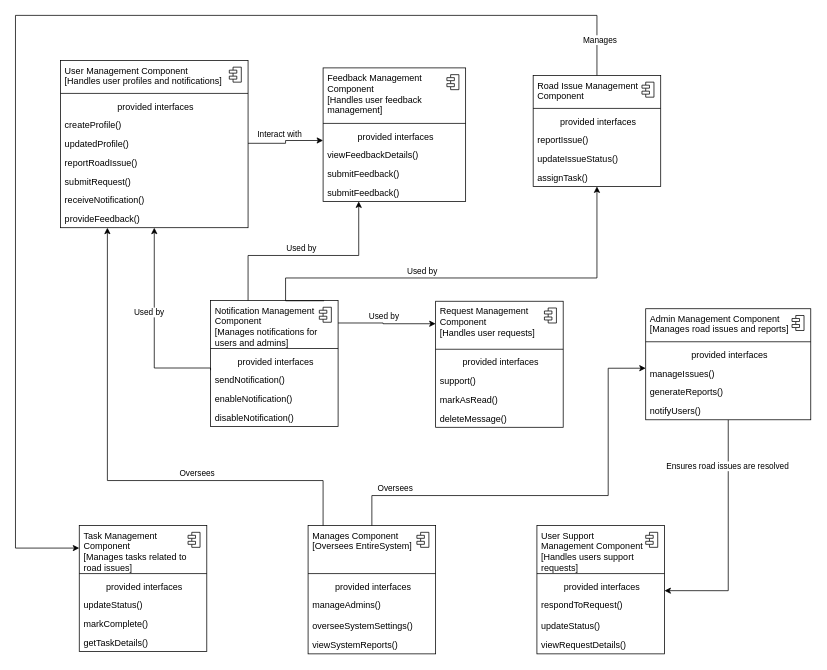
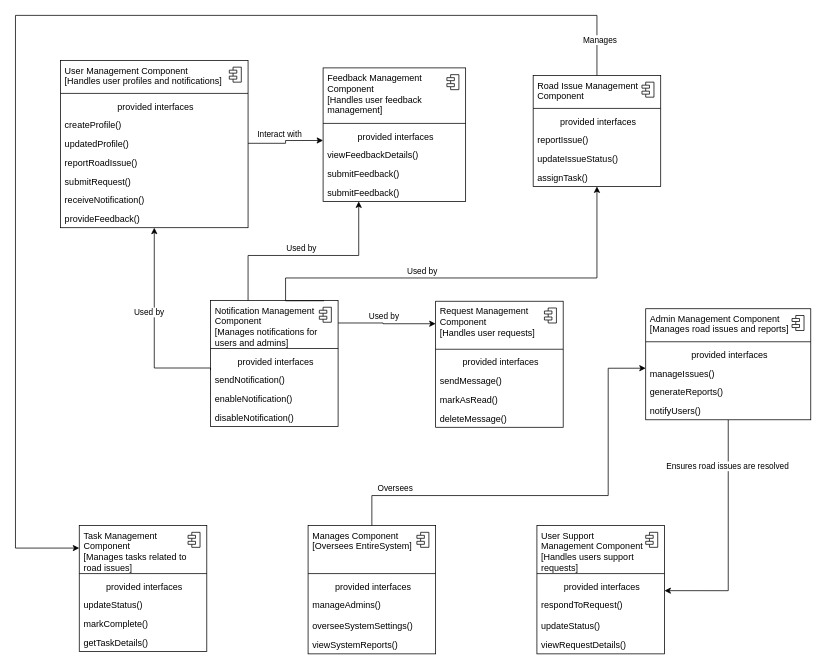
  <mxCell id="0" />
  <mxCell id="1" parent="0" />
  <mxCell id="2" value="" style="fontStyle=1;align=center;verticalAlign=top;childLayout=stackLayout;horizontal=1;horizontalStack=0;resizeParent=1;resizeParentMax=0;resizeLast=0;marginBottom=0;" vertex="1" parent="1"><mxGeometry x="80" y="80" width="250" height="223" as="geometry" /></mxCell>
  <mxCell id="3" value="User Management Component&lt;div&gt;[Handles user profiles and notifications]&lt;/div&gt;" style="html=1;align=left;spacingLeft=4;verticalAlign=top;strokeColor=none;fillColor=none;whiteSpace=wrap;" vertex="1" parent="2"><mxGeometry width="250" height="40" as="geometry" /></mxCell>
  <mxCell id="4" value="" style="shape=module;jettyWidth=10;jettyHeight=4;" vertex="1" parent="3"><mxGeometry x="1" width="16" height="20" relative="1" as="geometry"><mxPoint x="-25" y="9" as="offset" /></mxGeometry></mxCell>
  <mxCell id="5" value="" style="line;strokeWidth=1;fillColor=none;align=left;verticalAlign=middle;spacingTop=-1;spacingLeft=3;spacingRight=3;rotatable=0;labelPosition=right;points=[];portConstraint=eastwest;" vertex="1" parent="2"><mxGeometry y="40" width="250" height="8" as="geometry" /></mxCell>
  <mxCell id="6" value="provided interfaces" style="html=1;align=center;spacingLeft=4;verticalAlign=top;strokeColor=none;fillColor=none;whiteSpace=wrap;" vertex="1" parent="2"><mxGeometry y="48" width="250" height="25" as="geometry" /></mxCell>
  <mxCell id="7" value="createProfile()" style="html=1;align=left;spacingLeft=4;verticalAlign=top;strokeColor=none;fillColor=none;whiteSpace=wrap;" vertex="1" parent="2"><mxGeometry y="73" width="250" height="25" as="geometry" /></mxCell>
  <mxCell id="8" value="updatedProfile()" style="html=1;align=left;spacingLeft=4;verticalAlign=top;strokeColor=none;fillColor=none;whiteSpace=wrap;" vertex="1" parent="2"><mxGeometry y="98" width="250" height="25" as="geometry" /></mxCell>
  <mxCell id="9" value="reportRoadIssue()" style="html=1;align=left;spacingLeft=4;verticalAlign=top;strokeColor=none;fillColor=none;whiteSpace=wrap;" vertex="1" parent="2"><mxGeometry y="123" width="250" height="25" as="geometry" /></mxCell>
  <mxCell id="10" value="submitRequest()" style="html=1;align=left;spacingLeft=4;verticalAlign=top;strokeColor=none;fillColor=none;whiteSpace=wrap;" vertex="1" parent="2"><mxGeometry y="148" width="250" height="25" as="geometry" /></mxCell>
  <mxCell id="11" value="receiveNotification()" style="html=1;align=left;spacingLeft=4;verticalAlign=top;strokeColor=none;fillColor=none;whiteSpace=wrap;" vertex="1" parent="2"><mxGeometry y="173" width="250" height="25" as="geometry" /></mxCell>
  <mxCell id="12" value="provideFeedback()" style="html=1;align=left;spacingLeft=4;verticalAlign=top;strokeColor=none;fillColor=none;whiteSpace=wrap;" vertex="1" parent="2"><mxGeometry y="198" width="250" height="25" as="geometry" /></mxCell>
  <mxCell id="13" value="" style="fontStyle=1;align=center;verticalAlign=top;childLayout=stackLayout;horizontal=1;horizontalStack=0;resizeParent=1;resizeParentMax=0;resizeLast=0;marginBottom=0;" vertex="1" parent="1"><mxGeometry x="430" y="90" width="190" height="178" as="geometry" /></mxCell>
  <mxCell id="14" value="Feedback Management Component&lt;div&gt;[Handles user feedback management]&lt;/div&gt;" style="html=1;align=left;spacingLeft=4;verticalAlign=top;strokeColor=none;fillColor=none;whiteSpace=wrap;" vertex="1" parent="13"><mxGeometry width="190" height="70" as="geometry" /></mxCell>
  <mxCell id="15" value="" style="shape=module;jettyWidth=10;jettyHeight=4;" vertex="1" parent="14"><mxGeometry x="1" width="16" height="20" relative="1" as="geometry"><mxPoint x="-25" y="9" as="offset" /></mxGeometry></mxCell>
  <mxCell id="16" value="" style="line;strokeWidth=1;fillColor=none;align=left;verticalAlign=middle;spacingTop=-1;spacingLeft=3;spacingRight=3;rotatable=0;labelPosition=right;points=[];portConstraint=eastwest;" vertex="1" parent="13"><mxGeometry y="70" width="190" height="8" as="geometry" /></mxCell>
  <mxCell id="17" value="provided interfaces" style="html=1;align=center;spacingLeft=4;verticalAlign=top;strokeColor=none;fillColor=none;whiteSpace=wrap;" vertex="1" parent="13"><mxGeometry y="78" width="190" height="25" as="geometry" /></mxCell>
  <mxCell id="18" value="viewFeedbackDetails()" style="html=1;align=left;spacingLeft=4;verticalAlign=top;strokeColor=none;fillColor=none;whiteSpace=wrap;" vertex="1" parent="13"><mxGeometry y="103" width="190" height="25" as="geometry" /></mxCell>
  <mxCell id="19" value="submitFeedback()" style="html=1;align=left;spacingLeft=4;verticalAlign=top;strokeColor=none;fillColor=none;whiteSpace=wrap;" vertex="1" parent="13"><mxGeometry y="128" width="190" height="25" as="geometry" /></mxCell>
  <mxCell id="20" value="submitFeedback()" style="html=1;align=left;spacingLeft=4;verticalAlign=top;strokeColor=none;fillColor=none;whiteSpace=wrap;" vertex="1" parent="13"><mxGeometry y="153" width="190" height="25" as="geometry" /></mxCell>
  <mxCell id="21" value="" style="fontStyle=1;align=center;verticalAlign=top;childLayout=stackLayout;horizontal=1;horizontalStack=0;resizeParent=1;resizeParentMax=0;resizeLast=0;marginBottom=0;" vertex="1" parent="1"><mxGeometry x="710" y="100" width="170" height="148" as="geometry" /></mxCell>
  <mxCell id="22" value="Road Issue Management&lt;br&gt;Component" style="html=1;align=left;spacingLeft=4;verticalAlign=top;strokeColor=none;fillColor=none;whiteSpace=wrap;" vertex="1" parent="21"><mxGeometry width="170" height="40" as="geometry" /></mxCell>
  <mxCell id="23" value="" style="shape=module;jettyWidth=10;jettyHeight=4;" vertex="1" parent="22"><mxGeometry x="1" width="16" height="20" relative="1" as="geometry"><mxPoint x="-25" y="9" as="offset" /></mxGeometry></mxCell>
  <mxCell id="24" value="" style="line;strokeWidth=1;fillColor=none;align=left;verticalAlign=middle;spacingTop=-1;spacingLeft=3;spacingRight=3;rotatable=0;labelPosition=right;points=[];portConstraint=eastwest;" vertex="1" parent="21"><mxGeometry y="40" width="170" height="8" as="geometry" /></mxCell>
  <mxCell id="25" value="provided interfaces" style="html=1;align=center;spacingLeft=4;verticalAlign=top;strokeColor=none;fillColor=none;whiteSpace=wrap;" vertex="1" parent="21"><mxGeometry y="48" width="170" height="25" as="geometry" /></mxCell>
  <mxCell id="26" value="reportIssue()" style="html=1;align=left;spacingLeft=4;verticalAlign=top;strokeColor=none;fillColor=none;whiteSpace=wrap;" vertex="1" parent="21"><mxGeometry y="73" width="170" height="25" as="geometry" /></mxCell>
  <mxCell id="27" value="updateIssueStatus()" style="html=1;align=left;spacingLeft=4;verticalAlign=top;strokeColor=none;fillColor=none;whiteSpace=wrap;" vertex="1" parent="21"><mxGeometry y="98" width="170" height="25" as="geometry" /></mxCell>
  <mxCell id="28" value="assignTask()" style="html=1;align=left;spacingLeft=4;verticalAlign=top;strokeColor=none;fillColor=none;whiteSpace=wrap;" vertex="1" parent="21"><mxGeometry y="123" width="170" height="25" as="geometry" /></mxCell>
  <mxCell id="29" value="" style="fontStyle=1;align=center;verticalAlign=top;childLayout=stackLayout;horizontal=1;horizontalStack=0;resizeParent=1;resizeParentMax=0;resizeLast=0;marginBottom=0;" vertex="1" parent="1"><mxGeometry x="280" y="400" width="170" height="168" as="geometry" /></mxCell>
  <mxCell id="30" value="Notification&amp;nbsp;Management Component&lt;br&gt;[Manages notifications for&lt;br&gt;users and admins]" style="html=1;align=left;spacingLeft=4;verticalAlign=top;strokeColor=none;fillColor=none;whiteSpace=wrap;" vertex="1" parent="29"><mxGeometry width="170" height="60" as="geometry" /></mxCell>
  <mxCell id="31" value="" style="shape=module;jettyWidth=10;jettyHeight=4;" vertex="1" parent="30"><mxGeometry x="1" width="16" height="20" relative="1" as="geometry"><mxPoint x="-25" y="9" as="offset" /></mxGeometry></mxCell>
  <mxCell id="32" value="" style="line;strokeWidth=1;fillColor=none;align=left;verticalAlign=middle;spacingTop=-1;spacingLeft=3;spacingRight=3;rotatable=0;labelPosition=right;points=[];portConstraint=eastwest;" vertex="1" parent="29"><mxGeometry y="60" width="170" height="8" as="geometry" /></mxCell>
  <mxCell id="33" value="provided interfaces" style="html=1;align=center;spacingLeft=4;verticalAlign=top;strokeColor=none;fillColor=none;whiteSpace=wrap;" vertex="1" parent="29"><mxGeometry y="68" width="170" height="25" as="geometry" /></mxCell>
  <mxCell id="34" value="sendNotification()" style="html=1;align=left;spacingLeft=4;verticalAlign=top;strokeColor=none;fillColor=none;whiteSpace=wrap;" vertex="1" parent="29"><mxGeometry y="93" width="170" height="25" as="geometry" /></mxCell>
  <mxCell id="35" value="enableNotification()" style="html=1;align=left;spacingLeft=4;verticalAlign=top;strokeColor=none;fillColor=none;whiteSpace=wrap;" vertex="1" parent="29"><mxGeometry y="118" width="170" height="25" as="geometry" /></mxCell>
  <mxCell id="36" value="disableNotification()" style="html=1;align=left;spacingLeft=4;verticalAlign=top;strokeColor=none;fillColor=none;whiteSpace=wrap;" vertex="1" parent="29"><mxGeometry y="143" width="170" height="25" as="geometry" /></mxCell>
  <mxCell id="37" value="" style="fontStyle=1;align=center;verticalAlign=top;childLayout=stackLayout;horizontal=1;horizontalStack=0;resizeParent=1;resizeParentMax=0;resizeLast=0;marginBottom=0;" vertex="1" parent="1"><mxGeometry x="580" y="401" width="170" height="168" as="geometry" /></mxCell>
  <mxCell id="38" value="Request Management&lt;br&gt;Component&lt;br&gt;[Handles user requests]" style="html=1;align=left;spacingLeft=4;verticalAlign=top;strokeColor=none;fillColor=none;whiteSpace=wrap;" vertex="1" parent="37"><mxGeometry width="170" height="60" as="geometry" /></mxCell>
  <mxCell id="39" value="" style="shape=module;jettyWidth=10;jettyHeight=4;" vertex="1" parent="38"><mxGeometry x="1" width="16" height="20" relative="1" as="geometry"><mxPoint x="-25" y="9" as="offset" /></mxGeometry></mxCell>
  <mxCell id="40" value="" style="line;strokeWidth=1;fillColor=none;align=left;verticalAlign=middle;spacingTop=-1;spacingLeft=3;spacingRight=3;rotatable=0;labelPosition=right;points=[];portConstraint=eastwest;" vertex="1" parent="37"><mxGeometry y="60" width="170" height="8" as="geometry" /></mxCell>
  <mxCell id="41" value="provided interfaces" style="html=1;align=center;spacingLeft=4;verticalAlign=top;strokeColor=none;fillColor=none;whiteSpace=wrap;" vertex="1" parent="37"><mxGeometry y="68" width="170" height="25" as="geometry" /></mxCell>
- <mxCell id="42" value="support()" style="html=1;align=left;spacingLeft=4;verticalAlign=top;strokeColor=none;fillColor=none;whiteSpace=wrap;" vertex="1" parent="37"><mxGeometry y="93" width="170" height="25" as="geometry" /></mxCell>
+ <mxCell id="42" value="sendMessage()" style="html=1;align=left;spacingLeft=4;verticalAlign=top;strokeColor=none;fillColor=none;whiteSpace=wrap;" vertex="1" parent="37"><mxGeometry y="93" width="170" height="25" as="geometry" /></mxCell>
  <mxCell id="43" value="markAsRead()" style="html=1;align=left;spacingLeft=4;verticalAlign=top;strokeColor=none;fillColor=none;whiteSpace=wrap;" vertex="1" parent="37"><mxGeometry y="118" width="170" height="25" as="geometry" /></mxCell>
  <mxCell id="44" value="deleteMessage()" style="html=1;align=left;spacingLeft=4;verticalAlign=top;strokeColor=none;fillColor=none;whiteSpace=wrap;" vertex="1" parent="37"><mxGeometry y="143" width="170" height="25" as="geometry" /></mxCell>
  <mxCell id="45" style="edgeStyle=orthogonalEdgeStyle;rounded=0;orthogonalLoop=1;jettySize=auto;html=1;entryX=1;entryY=0.75;entryDx=0;entryDy=0;" edge="1" parent="1" source="47" target="75"><mxGeometry relative="1" as="geometry" /></mxCell>
  <mxCell id="46" value="Ensures road issues are resolved" style="edgeLabel;html=1;align=center;verticalAlign=middle;resizable=0;points=[];" vertex="1" connectable="0" parent="45"><mxGeometry x="-0.61" y="-2" relative="1" as="geometry"><mxPoint as="offset" /></mxGeometry></mxCell>
  <mxCell id="47" value="" style="fontStyle=1;align=center;verticalAlign=top;childLayout=stackLayout;horizontal=1;horizontalStack=0;resizeParent=1;resizeParentMax=0;resizeLast=0;marginBottom=0;" vertex="1" parent="1"><mxGeometry x="860" y="411" width="220" height="148" as="geometry" /></mxCell>
  <mxCell id="48" value="Admin Management Component&lt;br&gt;[Manages road issues and reports]" style="html=1;align=left;spacingLeft=4;verticalAlign=top;strokeColor=none;fillColor=none;whiteSpace=wrap;" vertex="1" parent="47"><mxGeometry width="220" height="40" as="geometry" /></mxCell>
  <mxCell id="49" value="" style="shape=module;jettyWidth=10;jettyHeight=4;" vertex="1" parent="48"><mxGeometry x="1" width="16" height="20" relative="1" as="geometry"><mxPoint x="-25" y="9" as="offset" /></mxGeometry></mxCell>
  <mxCell id="50" value="" style="line;strokeWidth=1;fillColor=none;align=left;verticalAlign=middle;spacingTop=-1;spacingLeft=3;spacingRight=3;rotatable=0;labelPosition=right;points=[];portConstraint=eastwest;" vertex="1" parent="47"><mxGeometry y="40" width="220" height="8" as="geometry" /></mxCell>
  <mxCell id="51" value="provided interfaces" style="html=1;align=center;spacingLeft=4;verticalAlign=top;strokeColor=none;fillColor=none;whiteSpace=wrap;" vertex="1" parent="47"><mxGeometry y="48" width="220" height="25" as="geometry" /></mxCell>
  <mxCell id="52" value="manageIssues()" style="html=1;align=left;spacingLeft=4;verticalAlign=top;strokeColor=none;fillColor=none;whiteSpace=wrap;" vertex="1" parent="47"><mxGeometry y="73" width="220" height="25" as="geometry" /></mxCell>
  <mxCell id="53" value="generateReports()" style="html=1;align=left;spacingLeft=4;verticalAlign=top;strokeColor=none;fillColor=none;whiteSpace=wrap;" vertex="1" parent="47"><mxGeometry y="98" width="220" height="25" as="geometry" /></mxCell>
  <mxCell id="54" value="notifyUsers()" style="html=1;align=left;spacingLeft=4;verticalAlign=top;strokeColor=none;fillColor=none;whiteSpace=wrap;" vertex="1" parent="47"><mxGeometry y="123" width="220" height="25" as="geometry" /></mxCell>
  <mxCell id="55" value="" style="fontStyle=1;align=center;verticalAlign=top;childLayout=stackLayout;horizontal=1;horizontalStack=0;resizeParent=1;resizeParentMax=0;resizeLast=0;marginBottom=0;" vertex="1" parent="1"><mxGeometry x="105" y="700" width="170" height="168" as="geometry" /></mxCell>
  <mxCell id="56" value="Task Management&amp;nbsp;&lt;br&gt;Component&lt;br&gt;[Manages tasks related to road issues]" style="html=1;align=left;spacingLeft=4;verticalAlign=top;strokeColor=none;fillColor=none;whiteSpace=wrap;" vertex="1" parent="55"><mxGeometry width="170" height="60" as="geometry" /></mxCell>
  <mxCell id="57" value="" style="shape=module;jettyWidth=10;jettyHeight=4;" vertex="1" parent="56"><mxGeometry x="1" width="16" height="20" relative="1" as="geometry"><mxPoint x="-25" y="9" as="offset" /></mxGeometry></mxCell>
  <mxCell id="58" value="" style="line;strokeWidth=1;fillColor=none;align=left;verticalAlign=middle;spacingTop=-1;spacingLeft=3;spacingRight=3;rotatable=0;labelPosition=right;points=[];portConstraint=eastwest;" vertex="1" parent="55"><mxGeometry y="60" width="170" height="8" as="geometry" /></mxCell>
  <mxCell id="59" value="provided interfaces" style="html=1;align=center;spacingLeft=4;verticalAlign=top;strokeColor=none;fillColor=none;whiteSpace=wrap;" vertex="1" parent="55"><mxGeometry y="68" width="170" height="25" as="geometry" /></mxCell>
  <mxCell id="60" value="updateStatus()" style="html=1;align=left;spacingLeft=4;verticalAlign=top;strokeColor=none;fillColor=none;whiteSpace=wrap;" vertex="1" parent="55"><mxGeometry y="93" width="170" height="25" as="geometry" /></mxCell>
  <mxCell id="61" value="markComplete()" style="html=1;align=left;spacingLeft=4;verticalAlign=top;strokeColor=none;fillColor=none;whiteSpace=wrap;" vertex="1" parent="55"><mxGeometry y="118" width="170" height="25" as="geometry" /></mxCell>
  <mxCell id="62" value="getTaskDetails()" style="html=1;align=left;spacingLeft=4;verticalAlign=top;strokeColor=none;fillColor=none;whiteSpace=wrap;" vertex="1" parent="55"><mxGeometry y="143" width="170" height="25" as="geometry" /></mxCell>
  <mxCell id="63" value="" style="fontStyle=1;align=center;verticalAlign=top;childLayout=stackLayout;horizontal=1;horizontalStack=0;resizeParent=1;resizeParentMax=0;resizeLast=0;marginBottom=0;" vertex="1" parent="1"><mxGeometry x="410" y="700" width="170" height="171" as="geometry" /></mxCell>
  <mxCell id="64" value="Manages Component &lt;br&gt;[Oversees EntireSystem]" style="html=1;align=left;spacingLeft=4;verticalAlign=top;strokeColor=none;fillColor=none;whiteSpace=wrap;" vertex="1" parent="63"><mxGeometry width="170" height="60" as="geometry" /></mxCell>
  <mxCell id="65" value="" style="shape=module;jettyWidth=10;jettyHeight=4;" vertex="1" parent="64"><mxGeometry x="1" width="16" height="20" relative="1" as="geometry"><mxPoint x="-25" y="9" as="offset" /></mxGeometry></mxCell>
  <mxCell id="66" value="" style="line;strokeWidth=1;fillColor=none;align=left;verticalAlign=middle;spacingTop=-1;spacingLeft=3;spacingRight=3;rotatable=0;labelPosition=right;points=[];portConstraint=eastwest;" vertex="1" parent="63"><mxGeometry y="60" width="170" height="8" as="geometry" /></mxCell>
  <mxCell id="67" value="provided interfaces" style="html=1;align=center;spacingLeft=4;verticalAlign=top;strokeColor=none;fillColor=none;whiteSpace=wrap;" vertex="1" parent="63"><mxGeometry y="68" width="170" height="25" as="geometry" /></mxCell>
  <mxCell id="68" value="manageAdmins()" style="html=1;align=left;spacingLeft=4;verticalAlign=top;strokeColor=none;fillColor=none;whiteSpace=wrap;" vertex="1" parent="63"><mxGeometry y="93" width="170" height="28" as="geometry" /></mxCell>
  <mxCell id="69" value="overseeSystemSettings()" style="html=1;align=left;spacingLeft=4;verticalAlign=top;strokeColor=none;fillColor=none;whiteSpace=wrap;" vertex="1" parent="63"><mxGeometry y="121" width="170" height="25" as="geometry" /></mxCell>
  <mxCell id="70" value="viewSystemReports()" style="html=1;align=left;spacingLeft=4;verticalAlign=top;strokeColor=none;fillColor=none;whiteSpace=wrap;" vertex="1" parent="63"><mxGeometry y="146" width="170" height="25" as="geometry" /></mxCell>
  <mxCell id="71" value="" style="fontStyle=1;align=center;verticalAlign=top;childLayout=stackLayout;horizontal=1;horizontalStack=0;resizeParent=1;resizeParentMax=0;resizeLast=0;marginBottom=0;" vertex="1" parent="1"><mxGeometry x="715" y="700" width="170" height="171" as="geometry" /></mxCell>
  <mxCell id="72" value="User Support&amp;nbsp;&lt;br&gt;Management Component&lt;br&gt;[Handles users support requests]" style="html=1;align=left;spacingLeft=4;verticalAlign=top;strokeColor=none;fillColor=none;whiteSpace=wrap;" vertex="1" parent="71"><mxGeometry width="170" height="60" as="geometry" /></mxCell>
  <mxCell id="73" value="" style="shape=module;jettyWidth=10;jettyHeight=4;" vertex="1" parent="72"><mxGeometry x="1" width="16" height="20" relative="1" as="geometry"><mxPoint x="-25" y="9" as="offset" /></mxGeometry></mxCell>
  <mxCell id="74" value="" style="line;strokeWidth=1;fillColor=none;align=left;verticalAlign=middle;spacingTop=-1;spacingLeft=3;spacingRight=3;rotatable=0;labelPosition=right;points=[];portConstraint=eastwest;" vertex="1" parent="71"><mxGeometry y="60" width="170" height="8" as="geometry" /></mxCell>
  <mxCell id="75" value="provided interfaces" style="html=1;align=center;spacingLeft=4;verticalAlign=top;strokeColor=none;fillColor=none;whiteSpace=wrap;" vertex="1" parent="71"><mxGeometry y="68" width="170" height="25" as="geometry" /></mxCell>
  <mxCell id="76" value="respondToRequest()" style="html=1;align=left;spacingLeft=4;verticalAlign=top;strokeColor=none;fillColor=none;whiteSpace=wrap;" vertex="1" parent="71"><mxGeometry y="93" width="170" height="28" as="geometry" /></mxCell>
  <mxCell id="77" value="updateStatus()" style="html=1;align=left;spacingLeft=4;verticalAlign=top;strokeColor=none;fillColor=none;whiteSpace=wrap;" vertex="1" parent="71"><mxGeometry y="121" width="170" height="25" as="geometry" /></mxCell>
  <mxCell id="78" value="viewRequestDetails()" style="html=1;align=left;spacingLeft=4;verticalAlign=top;strokeColor=none;fillColor=none;whiteSpace=wrap;" vertex="1" parent="71"><mxGeometry y="146" width="170" height="25" as="geometry" /></mxCell>
  <mxCell id="79" style="rounded=0;orthogonalLoop=1;jettySize=auto;html=1;entryX=0.5;entryY=1;entryDx=0;entryDy=0;edgeStyle=orthogonalEdgeStyle;exitX=0;exitY=0;exitDx=0;exitDy=0;" edge="1" parent="1" source="34" target="12"><mxGeometry relative="1" as="geometry"><Array as="points"><mxPoint x="280" y="490" /><mxPoint x="205" y="490" /></Array></mxGeometry></mxCell>
  <mxCell id="80" value="Used by" style="edgeLabel;html=1;align=center;verticalAlign=middle;resizable=0;points=[];" vertex="1" connectable="0" parent="79"><mxGeometry x="0.039" y="3" relative="1" as="geometry"><mxPoint x="-5" y="-15" as="offset" /></mxGeometry></mxCell>
  <mxCell id="81" style="edgeStyle=orthogonalEdgeStyle;rounded=0;orthogonalLoop=1;jettySize=auto;html=1;entryX=0;entryY=0.75;entryDx=0;entryDy=0;" edge="1" parent="1" source="8" target="17"><mxGeometry relative="1" as="geometry" /></mxCell>
  <mxCell id="82" value="Interact with" style="edgeLabel;html=1;align=center;verticalAlign=middle;resizable=0;points=[];" vertex="1" connectable="0" parent="81"><mxGeometry x="-0.215" relative="1" as="geometry"><mxPoint y="-12" as="offset" /></mxGeometry></mxCell>
- <mxCell id="83" style="edgeStyle=orthogonalEdgeStyle;rounded=0;orthogonalLoop=1;jettySize=auto;html=1;entryX=0.25;entryY=1;entryDx=0;entryDy=0;" edge="1" parent="1" source="64" target="12"><mxGeometry relative="1" as="geometry"><Array as="points"><mxPoint x="430" y="640" /><mxPoint x="143" y="640" /></Array></mxGeometry></mxCell>
- <mxCell id="84" value="Oversees" style="edgeLabel;html=1;align=center;verticalAlign=middle;resizable=0;points=[];" vertex="1" connectable="0" parent="83"><mxGeometry x="-0.332" y="-1" relative="1" as="geometry"><mxPoint y="-9" as="offset" /></mxGeometry></mxCell>
  <mxCell id="85" style="edgeStyle=orthogonalEdgeStyle;rounded=0;orthogonalLoop=1;jettySize=auto;html=1;entryX=0.25;entryY=1;entryDx=0;entryDy=0;" edge="1" parent="1" source="30" target="20"><mxGeometry relative="1" as="geometry"><Array as="points"><mxPoint x="330" y="340" /><mxPoint x="478" y="340" /></Array></mxGeometry></mxCell>
  <mxCell id="86" value="Used by" style="edgeLabel;html=1;align=center;verticalAlign=middle;resizable=0;points=[];" vertex="1" connectable="0" parent="85"><mxGeometry x="-0.214" y="-2" relative="1" as="geometry"><mxPoint x="20" y="-12" as="offset" /></mxGeometry></mxCell>
  <mxCell id="87" style="edgeStyle=orthogonalEdgeStyle;rounded=0;orthogonalLoop=1;jettySize=auto;html=1;exitX=0.89;exitY=0.006;exitDx=0;exitDy=0;exitPerimeter=0;entryX=0.5;entryY=1;entryDx=0;entryDy=0;" edge="1" parent="1" source="30" target="28"><mxGeometry relative="1" as="geometry"><mxPoint x="390" y="410" as="sourcePoint" /><mxPoint x="720" y="250" as="targetPoint" /><Array as="points"><mxPoint x="380" y="400" /><mxPoint x="380" y="370" /><mxPoint x="795" y="370" /></Array></mxGeometry></mxCell>
  <mxCell id="88" value="Used by" style="edgeLabel;html=1;align=center;verticalAlign=middle;resizable=0;points=[];" vertex="1" connectable="0" parent="87"><mxGeometry x="-0.214" y="-2" relative="1" as="geometry"><mxPoint x="20" y="-12" as="offset" /></mxGeometry></mxCell>
  <mxCell id="89" style="edgeStyle=orthogonalEdgeStyle;rounded=0;orthogonalLoop=1;jettySize=auto;html=1;entryX=0;entryY=0.5;entryDx=0;entryDy=0;" edge="1" parent="1" source="30" target="38"><mxGeometry relative="1" as="geometry"><Array as="points"><mxPoint x="510" y="430" /></Array></mxGeometry></mxCell>
  <mxCell id="90" value="Used by" style="edgeLabel;html=1;align=center;verticalAlign=middle;resizable=0;points=[];" vertex="1" connectable="0" parent="89"><mxGeometry x="-0.226" y="-1" relative="1" as="geometry"><mxPoint x="9" y="-11" as="offset" /></mxGeometry></mxCell>
  <mxCell id="91" style="edgeStyle=orthogonalEdgeStyle;rounded=0;orthogonalLoop=1;jettySize=auto;html=1;entryX=0;entryY=0.5;entryDx=0;entryDy=0;" edge="1" parent="1" source="22" target="56"><mxGeometry relative="1" as="geometry"><Array as="points"><mxPoint x="795" y="20" /><mxPoint x="20" y="20" /><mxPoint x="20" y="730" /></Array></mxGeometry></mxCell>
  <mxCell id="92" value="Manages" style="edgeLabel;html=1;align=center;verticalAlign=middle;resizable=0;points=[];" vertex="1" connectable="0" parent="91"><mxGeometry x="-0.942" y="-3" relative="1" as="geometry"><mxPoint as="offset" /></mxGeometry></mxCell>
  <mxCell id="93" style="edgeStyle=orthogonalEdgeStyle;rounded=0;orthogonalLoop=1;jettySize=auto;html=1;entryX=0;entryY=0.25;entryDx=0;entryDy=0;" edge="1" parent="1" source="64" target="52"><mxGeometry relative="1" as="geometry"><Array as="points"><mxPoint x="495" y="660" /><mxPoint x="810" y="660" /><mxPoint x="810" y="490" /></Array></mxGeometry></mxCell>
  <mxCell id="94" value="Oversees" style="edgeLabel;html=1;align=center;verticalAlign=middle;resizable=0;points=[];" vertex="1" connectable="0" parent="93"><mxGeometry x="-0.645" y="1" relative="1" as="geometry"><mxPoint x="-32" y="-9" as="offset" /></mxGeometry></mxCell>
